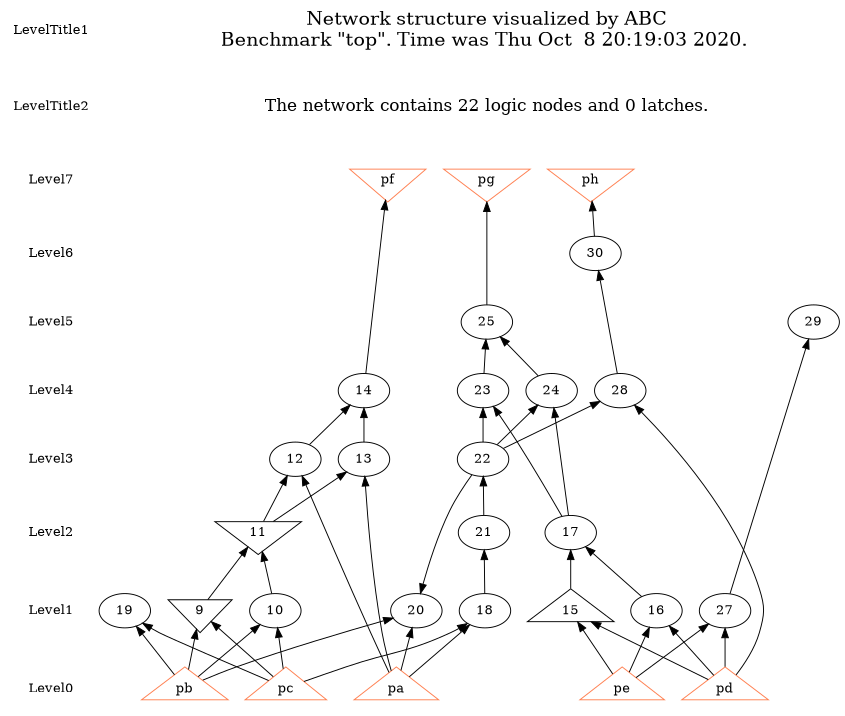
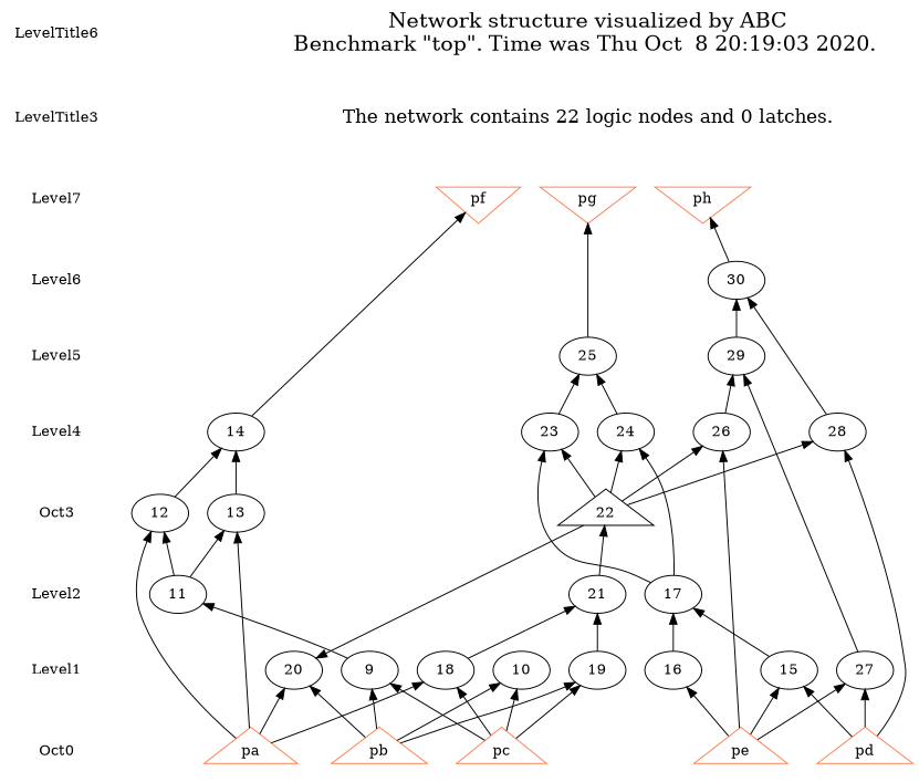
  digraph {
    node [shape=ellipse]
    edge [dir=back style=solid]
-   LevelTitle1 [shape=plaintext]
-   LevelTitle2 [shape=plaintext]
+   LevelTitle1 [shape=plaintext label=LevelTitle6]
+   LevelTitle2 [shape=plaintext label=LevelTitle3]
    Level7 [shape=plaintext]
    Level6 [color=coral shape=plaintext]
    Level5 [shape=plaintext]
    Level4 [shape=plaintext]
-   Level3 [shape=plaintext]
+   Level3 [shape=plaintext label=Oct3]
    Level2 [shape=plaintext]
    Level1 [shape=plaintext]
-   Level0 [shape=plaintext]
+   Level0 [shape=plaintext label=Oct0]
    n11 [fontname="Times-Roman" fontsize=20 label="Network structure visualized by ABC\nBenchmark \"top\". Time was Thu Oct  8 20:19:03 2020. " shape=plaintext]
    n12 [fontname="Times-Roman" fontsize=18 label="The network contains 22 logic nodes and 0 latches.\n" shape=plaintext]
    n13 [color=coral fillcolor=coral label=pf shape=invtriangle]
    n14 [color=coral fillcolor=coral label=pg shape=invtriangle]
    n15 [color=coral fillcolor=coral label=ph shape=invtriangle]
    n16 [label="30\n"]
    n17 [label="25\n"]
    n18 [label="29\n"]
    n19 [label="14\n"]
    n20 [label="23\n"]
    n21 [label="24\n"]
+   n22 [label="26\n"]
    n23 [label="28\n"]
    n24 [label="12\n"]
    n25 [label="13\n"]
-   n26 [label="22\n"]
-   n27 [label="11\n" shape=invtriangle]
+   n26 [label="22\n" shape=triangle]
+   n27 [label="11\n"]
    n28 [label="17\n"]
    n29 [label="21\n"]
-   n30 [label="9\n" shape=invtriangle]
+   n30 [label="9\n"]
    n31 [label="10\n"]
-   n32 [label="15\n" shape=triangle]
+   n32 [label="15\n"]
    n33 [label="16\n"]
    n34 [label="18\n"]
    n35 [label="19\n"]
    n36 [label="20\n"]
    n37 [label="27\n"]
    n38 [color=coral fillcolor=coral label=pa shape=triangle]
    n39 [color=coral fillcolor=coral label=pb shape=triangle]
    n40 [color=coral fillcolor=coral label=pc shape=triangle]
    n41 [color=coral fillcolor=coral label=pd shape=triangle]
    n42 [color=coral fillcolor=coral label=pe shape=triangle]
    subgraph sub_1 {
      LevelTitle1
      LevelTitle2
      Level7
      Level6
      Level5
      Level4
      Level3
      Level2
      Level1
      Level0
    }
    subgraph sub_2 {
      rank=same
      LevelTitle1
      n11
    }
    subgraph sub_3 {
      rank=same
      LevelTitle2
      n12
    }
    subgraph sub_4 {
      rank=same
      Level7
      n13
      n14
      n15
    }
    subgraph sub_5 {
      rank=same
      Level6
      n16
    }
    subgraph sub_6 {
      rank=same
      Level5
      n17
      n18
    }
    subgraph sub_7 {
      rank=same
      Level4
      n19
      n20
      n21
+     n22
      n23
    }
    subgraph sub_8 {
      rank=same
      Level3
      n24
      n25
      n26
    }
    subgraph sub_9 {
      rank=same
      Level2
      n27
      n28
      n29
    }
    subgraph sub_10 {
      rank=same
      Level1
      n30
      n31
      n32
      n33
      n34
      n35
      n36
      n37
    }
    subgraph sub_11 {
      rank=same
      Level0
      n38
      n39
      n40
      n41
      n42
    }
    LevelTitle1 -> LevelTitle2 [style=invis]
    LevelTitle2 -> Level7 [style=invis]
    Level7 -> Level6 [style=invis]
    Level6 -> Level5 [style=invis]
    Level5 -> Level4 [style=invis]
    Level4 -> Level3 [style=invis]
    Level3 -> Level2 [style=invis]
    Level2 -> Level1 [style=invis]
    Level1 -> Level0 [style=invis]
    n11 -> n12 [style=invis]
    n12 -> n13 [style=invis]
    n12 -> n14 [style=invis]
    n12 -> n15 [style=invis]
    n13 -> n14 [style=invis]
    n13 -> n19
    n14 -> n15 [style=invis]
    n14 -> n17
    n15 -> n16
+   n16 -> n18
    n16 -> n23
    n17 -> n20
    n17 -> n21
+   n18 -> n22
    n18 -> n37
    n19 -> n24
    n19 -> n25
    n20 -> n26
    n20 -> n28
    n21 -> n26
    n21 -> n28
+   n22 -> n26
+   n22 -> n42
    n23 -> n26
    n23 -> n41
    n24 -> n27
    n24 -> n38
    n25 -> n27
    n25 -> n38
    n26 -> n29
    n27 -> n30
-   n27 -> n31
    n28 -> n32
    n28 -> n33
    n29 -> n34
+   n29 -> n35
    n30 -> n39
    n30 -> n40
    n31 -> n39
    n31 -> n40
    n32 -> n41
    n32 -> n42
-   n33 -> n41
    n33 -> n42
    n34 -> n38
    n34 -> n40
    n35 -> n39
    n35 -> n40
    n36 -> n26
    n36 -> n38
    n36 -> n39
    n37 -> n41
    n37 -> n42
  }
